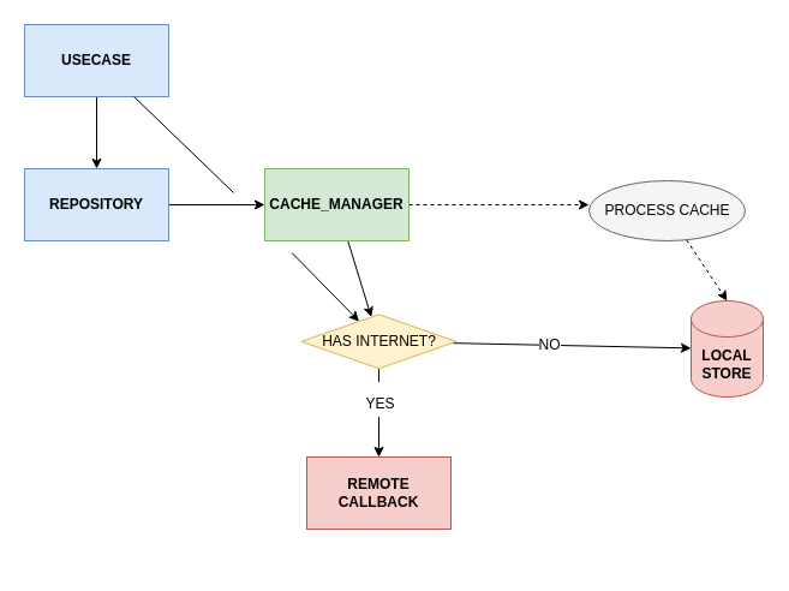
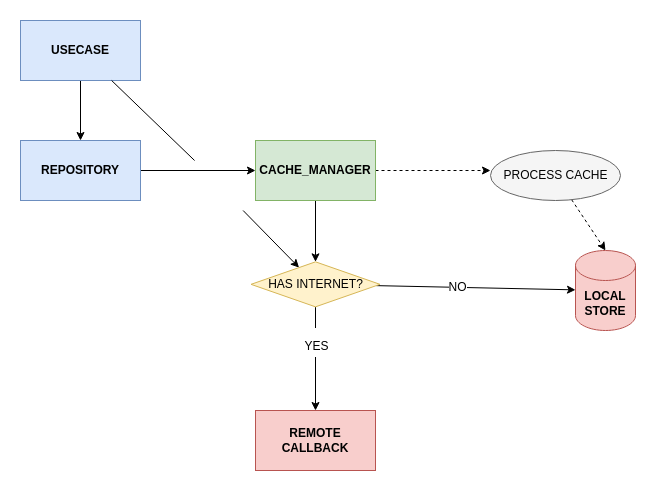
  <mxCell id="0" />
  <mxCell id="1" parent="0" />
  <mxCell id="2" style="edgeStyle=none;html=1;fontColor=#000000;startArrow=none;" edge="1" parent="1" target="9"><mxGeometry relative="1" as="geometry"><mxPoint x="242.618" y="210" as="sourcePoint" /></mxGeometry></mxCell>
  <mxCell id="3" style="edgeStyle=none;html=1;fontSize=12;fontColor=#000000;strokeColor=#000000;" edge="1" parent="1" source="4" target="12"><mxGeometry relative="1" as="geometry" /></mxCell>
  <mxCell id="4" value="&lt;b&gt;&lt;font color=&quot;#000000&quot;&gt;USECASE&lt;/font&gt;&lt;/b&gt;" style="rounded=0;whiteSpace=wrap;html=1;fillColor=#dae8fc;strokeColor=#6c8ebf;" vertex="1" parent="1"><mxGeometry x="20" y="20" width="120" height="60" as="geometry" /></mxCell>
  <mxCell id="5" style="edgeStyle=none;html=1;fontColor=#000000;strokeColor=#000000;" edge="1" parent="1" source="9" target="13"><mxGeometry relative="1" as="geometry" /></mxCell>
  <mxCell id="6" value="&lt;font style=&quot;font-size: 12px&quot;&gt;YES&lt;/font&gt;" style="edgeLabel;html=1;align=center;verticalAlign=middle;resizable=0;points=[];fontSize=24;fontColor=#000000;labelBackgroundColor=#FFFFFF;" vertex="1" connectable="0" parent="5"><mxGeometry x="-0.317" relative="1" as="geometry"><mxPoint as="offset" /></mxGeometry></mxCell>
  <mxCell id="7" style="edgeStyle=none;html=1;fontColor=#000000;strokeColor=#000000;" edge="1" parent="1" source="9" target="10"><mxGeometry relative="1" as="geometry" /></mxCell>
  <mxCell id="8" value="&lt;font style=&quot;font-size: 12px&quot;&gt;NO&lt;/font&gt;" style="edgeLabel;html=1;align=center;verticalAlign=middle;resizable=0;points=[];fontColor=#000000;labelBackgroundColor=#FFFFFF;" vertex="1" connectable="0" parent="7"><mxGeometry x="-0.189" relative="1" as="geometry"><mxPoint as="offset" /></mxGeometry></mxCell>
  <mxCell id="9" value="&lt;font color=&quot;#000000&quot;&gt;HAS INTERNET?&lt;/font&gt;" style="rhombus;whiteSpace=wrap;html=1;fillColor=#fff2cc;strokeColor=#d6b656;" vertex="1" parent="1"><mxGeometry x="250.5" y="261.34" width="129" height="45" as="geometry" /></mxCell>
  <mxCell id="10" value="&lt;font color=&quot;#000000&quot;&gt;&lt;b&gt;LOCAL STORE&lt;/b&gt;&lt;/font&gt;" style="shape=cylinder3;whiteSpace=wrap;html=1;boundedLbl=1;backgroundOutline=1;size=15;fillColor=#f8cecc;strokeColor=#b85450;" vertex="1" parent="1"><mxGeometry x="575" y="250" width="60" height="80" as="geometry" /></mxCell>
  <mxCell id="11" style="edgeStyle=none;html=1;fontSize=12;fontColor=#000000;strokeColor=#000000;" edge="1" parent="1" source="12" target="17"><mxGeometry relative="1" as="geometry" /></mxCell>
  <mxCell id="12" value="&lt;font color=&quot;#000000&quot;&gt;&lt;b&gt;REPOSITORY&lt;/b&gt;&lt;/font&gt;" style="rounded=0;whiteSpace=wrap;html=1;fillColor=#dae8fc;strokeColor=#6c8ebf;" vertex="1" parent="1"><mxGeometry x="20" y="140" width="120" height="60" as="geometry" /></mxCell>
- <mxCell id="13" value="&lt;font color=&quot;#000000&quot;&gt;&lt;b&gt;REMOTE CALLBACK&lt;/b&gt;&lt;/font&gt;" style="rounded=0;whiteSpace=wrap;html=1;fillColor=#f8cecc;strokeColor=#b85450;" vertex="1" parent="1"><mxGeometry x="255" y="380" width="120" height="60" as="geometry" /></mxCell>
+ <mxCell id="13" value="&lt;font color=&quot;#000000&quot;&gt;&lt;b&gt;REMOTE CALLBACK&lt;/b&gt;&lt;/font&gt;" style="rounded=0;whiteSpace=wrap;html=1;fillColor=#f8cecc;strokeColor=#b85450;" vertex="1" parent="1"><mxGeometry x="255" y="410" width="120" height="60" as="geometry" /></mxCell>
  <mxCell id="14" value="" style="edgeStyle=none;html=1;fontColor=#000000;endArrow=none;" edge="1" parent="1" source="4"><mxGeometry relative="1" as="geometry"><mxPoint x="109.374" y="80" as="sourcePoint" /><mxPoint x="194.074" y="160" as="targetPoint" /></mxGeometry></mxCell>
  <mxCell id="15" style="edgeStyle=none;html=1;fontSize=12;fontColor=#000000;strokeColor=#000000;" edge="1" parent="1" source="17" target="9"><mxGeometry relative="1" as="geometry" /></mxCell>
  <mxCell id="16" style="edgeStyle=none;html=1;entryX=0;entryY=0.5;entryDx=0;entryDy=0;fontSize=12;fontColor=#000000;strokeColor=#000000;dashed=1;" edge="1" parent="1" source="17"><mxGeometry relative="1" as="geometry"><mxPoint x="490" y="170" as="targetPoint" /></mxGeometry></mxCell>
- <mxCell id="17" value="&lt;font color=&quot;#000000&quot;&gt;&lt;b&gt;CACHE_MANAGER&lt;/b&gt;&lt;/font&gt;" style="rounded=0;whiteSpace=wrap;html=1;fillColor=#d5e8d4;strokeColor=#82b366;" vertex="1" parent="1"><mxGeometry x="220" y="140" width="120" height="60" as="geometry" /></mxCell>
+ <mxCell id="17" value="&lt;font color=&quot;#000000&quot;&gt;&lt;b&gt;CACHE_MANAGER&lt;/b&gt;&lt;/font&gt;" style="rounded=0;whiteSpace=wrap;html=1;fillColor=#d5e8d4;strokeColor=#82b366;" vertex="1" parent="1"><mxGeometry x="255" y="140" width="120" height="60" as="geometry" /></mxCell>
  <mxCell id="18" style="edgeStyle=none;html=1;entryX=0.5;entryY=0;entryDx=0;entryDy=0;entryPerimeter=0;dashed=1;fontSize=12;fontColor=#000000;strokeColor=#000000;" edge="1" parent="1" source="19" target="10"><mxGeometry relative="1" as="geometry" /></mxCell>
  <mxCell id="19" value="&lt;font color=&quot;#000000&quot;&gt;PROCESS CACHE&lt;/font&gt;" style="shape=ellipse;html=1;dashed=0;whitespace=wrap;perimeter=ellipsePerimeter;labelBackgroundColor=none;fontSize=12;fontColor=#333333;fillColor=#f5f5f5;strokeColor=#666666;" vertex="1" parent="1"><mxGeometry x="490" y="150" width="130" height="50" as="geometry" /></mxCell>
